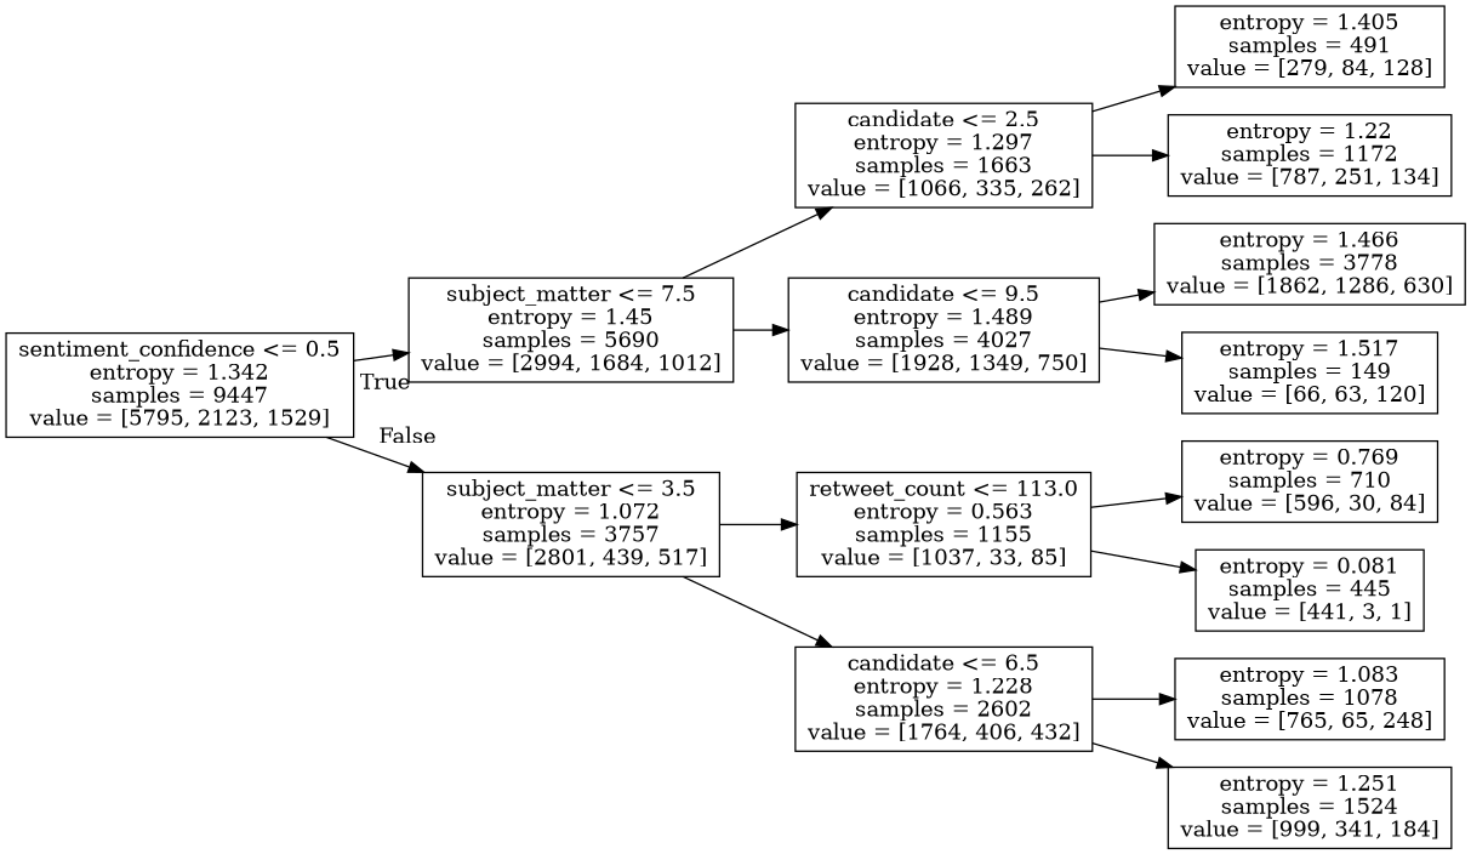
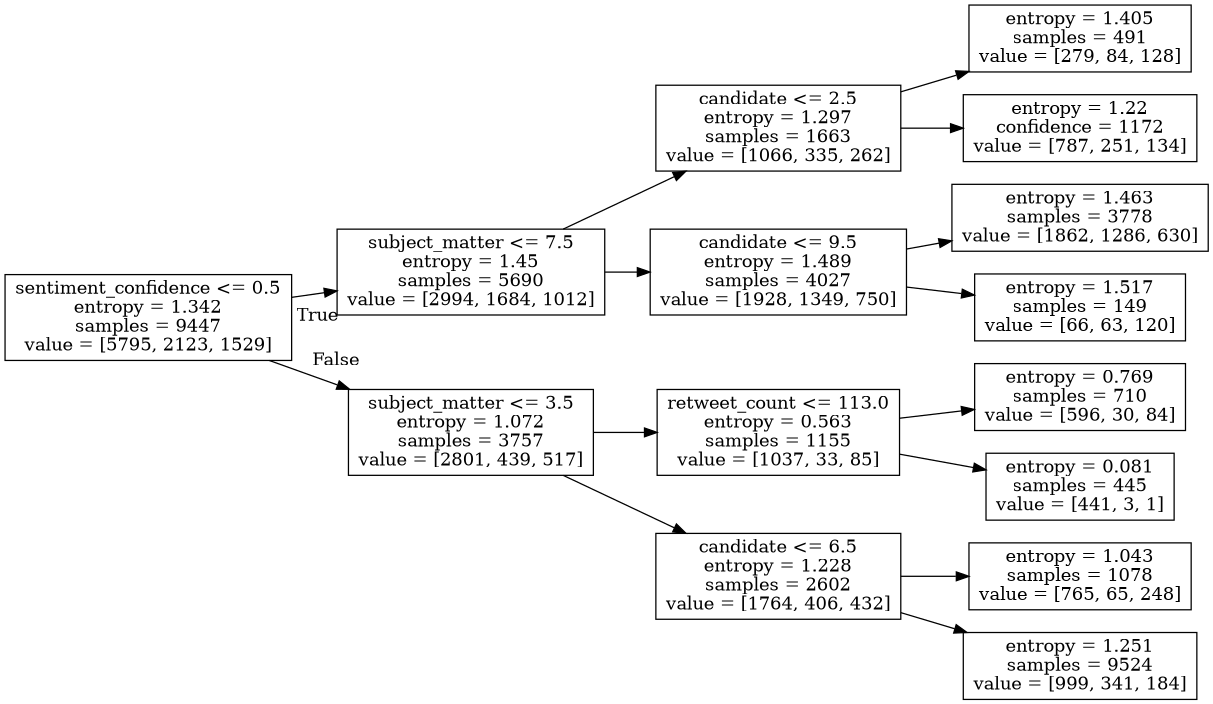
  digraph {
    rankdir=LR
    node [shape=box]
    n1 [label="sentiment_confidence <= 0.5\nentropy = 1.342\nsamples = 9447\nvalue = [5795, 2123, 1529]"]
    n2 [label="subject_matter <= 7.5\nentropy = 1.45\nsamples = 5690\nvalue = [2994, 1684, 1012]"]
    n3 [label="subject_matter <= 3.5\nentropy = 1.072\nsamples = 3757\nvalue = [2801, 439, 517]"]
    n4 [label="candidate <= 2.5\nentropy = 1.297\nsamples = 1663\nvalue = [1066, 335, 262]"]
    n5 [label="candidate <= 9.5\nentropy = 1.489\nsamples = 4027\nvalue = [1928, 1349, 750]"]
    n6 [label="retweet_count <= 113.0\nentropy = 0.563\nsamples = 1155\nvalue = [1037, 33, 85]"]
    n7 [label="candidate <= 6.5\nentropy = 1.228\nsamples = 2602\nvalue = [1764, 406, 432]"]
    n8 [label="entropy = 1.405\nsamples = 491\nvalue = [279, 84, 128]"]
-   n9 [label="entropy = 1.22\nsamples = 1172\nvalue = [787, 251, 134]"]
-   n10 [label="entropy = 1.466\nsamples = 3778\nvalue = [1862, 1286, 630]"]
+   n9 [label="entropy = 1.22\nconfidence = 1172\nvalue = [787, 251, 134]"]
+   n10 [label="entropy = 1.463\nsamples = 3778\nvalue = [1862, 1286, 630]"]
    n11 [label="entropy = 1.517\nsamples = 149\nvalue = [66, 63, 120]"]
    n12 [label="entropy = 0.769\nsamples = 710\nvalue = [596, 30, 84]"]
    n13 [label="entropy = 0.081\nsamples = 445\nvalue = [441, 3, 1]"]
-   n14 [label="entropy = 1.083\nsamples = 1078\nvalue = [765, 65, 248]"]
-   n15 [label="entropy = 1.251\nsamples = 1524\nvalue = [999, 341, 184]"]
+   n14 [label="entropy = 1.043\nsamples = 1078\nvalue = [765, 65, 248]"]
+   n15 [label="entropy = 1.251\nsamples = 9524\nvalue = [999, 341, 184]"]
    n1 -> n2 [headlabel=True labelangle=45 labeldistance=2.5]
    n1 -> n3 [headlabel=False labelangle=-45 labeldistance=2.5]
    n2 -> n4
    n2 -> n5
    n3 -> n6
    n3 -> n7
    n4 -> n8
    n4 -> n9
    n5 -> n10
    n5 -> n11
    n6 -> n12
    n6 -> n13
    n7 -> n14
    n7 -> n15
  }
